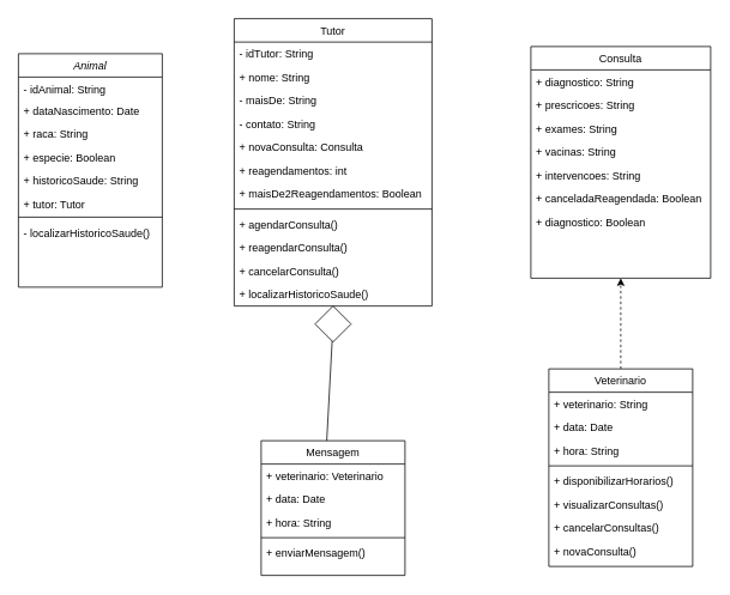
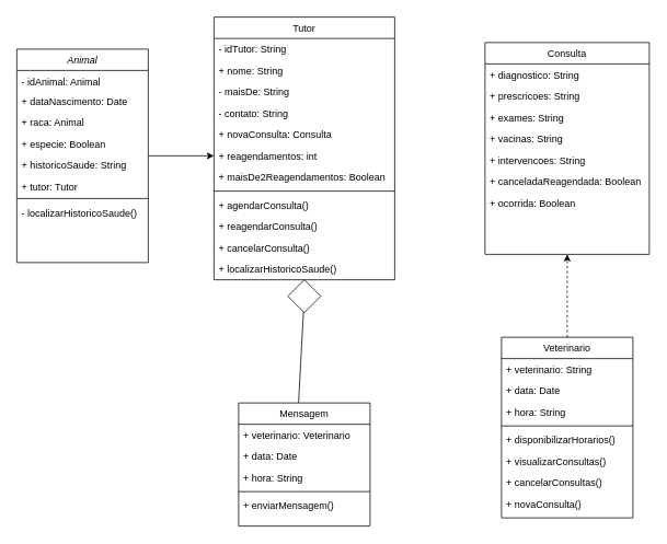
  <mxCell id="0" />
  <mxCell id="1" parent="0" />
+ <mxCell id="2" style="edgeStyle=orthogonalEdgeStyle;rounded=0;orthogonalLoop=1;jettySize=auto;html=1;entryX=0;entryY=0.5;entryDx=0;entryDy=0;targetPerimeterSpacing=0;" edge="1" parent="1" source="3" target="18"><mxGeometry relative="1" as="geometry" /></mxCell>
  <mxCell id="3" value="Animal" style="swimlane;fontStyle=2;align=center;verticalAlign=top;childLayout=stackLayout;horizontal=1;startSize=26;horizontalStack=0;resizeParent=1;resizeLast=0;collapsible=1;marginBottom=0;rounded=0;shadow=0;strokeWidth=1;" parent="1" vertex="1"><mxGeometry x="20" y="59" width="160" height="260" as="geometry"><mxRectangle x="230" y="140" width="160" height="26" as="alternateBounds" /></mxGeometry></mxCell>
- <mxCell id="4" value="- idAnimal: String" style="text;align=left;verticalAlign=top;spacingLeft=4;spacingRight=4;overflow=hidden;rotatable=0;points=[[0,0.5],[1,0.5]];portConstraint=eastwest;rounded=0;shadow=0;html=0;" parent="3" vertex="1"><mxGeometry y="26" width="160" height="24" as="geometry" /></mxCell>
+ <mxCell id="4" value="- idAnimal: Animal" style="text;align=left;verticalAlign=top;spacingLeft=4;spacingRight=4;overflow=hidden;rotatable=0;points=[[0,0.5],[1,0.5]];portConstraint=eastwest;rounded=0;shadow=0;html=0;" parent="3" vertex="1"><mxGeometry y="26" width="160" height="24" as="geometry" /></mxCell>
  <mxCell id="5" value="+ dataNascimento: Date" style="text;align=left;verticalAlign=top;spacingLeft=4;spacingRight=4;overflow=hidden;rotatable=0;points=[[0,0.5],[1,0.5]];portConstraint=eastwest;rounded=0;shadow=0;html=0;" parent="3" vertex="1"><mxGeometry y="50" width="160" height="26" as="geometry" /></mxCell>
- <mxCell id="6" value="+ raca: String" style="text;align=left;verticalAlign=top;spacingLeft=4;spacingRight=4;overflow=hidden;rotatable=0;points=[[0,0.5],[1,0.5]];portConstraint=eastwest;rounded=0;shadow=0;html=0;" parent="3" vertex="1"><mxGeometry y="76" width="160" height="26" as="geometry" /></mxCell>
+ <mxCell id="6" value="+ raca: Animal" style="text;align=left;verticalAlign=top;spacingLeft=4;spacingRight=4;overflow=hidden;rotatable=0;points=[[0,0.5],[1,0.5]];portConstraint=eastwest;rounded=0;shadow=0;html=0;" parent="3" vertex="1"><mxGeometry y="76" width="160" height="26" as="geometry" /></mxCell>
  <mxCell id="7" value="+ especie: Boolean" style="text;align=left;verticalAlign=top;spacingLeft=4;spacingRight=4;overflow=hidden;rotatable=0;points=[[0,0.5],[1,0.5]];portConstraint=eastwest;" parent="3" vertex="1"><mxGeometry y="102" width="160" height="26" as="geometry" /></mxCell>
  <mxCell id="8" value="+ historicoSaude: String" style="text;align=left;verticalAlign=top;spacingLeft=4;spacingRight=4;overflow=hidden;rotatable=0;points=[[0,0.5],[1,0.5]];portConstraint=eastwest;rounded=0;shadow=0;html=0;" parent="3" vertex="1"><mxGeometry y="128" width="160" height="26" as="geometry" /></mxCell>
  <mxCell id="9" value="+ tutor: Tutor" style="text;align=left;verticalAlign=top;spacingLeft=4;spacingRight=4;overflow=hidden;rotatable=0;points=[[0,0.5],[1,0.5]];portConstraint=eastwest;rounded=0;shadow=0;html=0;" parent="3" vertex="1"><mxGeometry y="154" width="160" height="24" as="geometry" /></mxCell>
  <mxCell id="10" value="" style="line;html=1;strokeWidth=1;align=left;verticalAlign=middle;spacingTop=-1;spacingLeft=3;spacingRight=3;rotatable=0;labelPosition=right;points=[];portConstraint=eastwest;" parent="3" vertex="1"><mxGeometry y="178" width="160" height="8" as="geometry" /></mxCell>
  <mxCell id="11" value="- localizarHistoricoSaude()" style="text;align=left;verticalAlign=top;spacingLeft=4;spacingRight=4;overflow=hidden;rotatable=0;points=[[0,0.5],[1,0.5]];portConstraint=eastwest;rounded=0;shadow=0;html=0;" parent="3" vertex="1"><mxGeometry y="186" width="160" height="24" as="geometry" /></mxCell>
  <mxCell id="12" value="Tutor" style="swimlane;fontStyle=0;align=center;verticalAlign=top;childLayout=stackLayout;horizontal=1;startSize=26;horizontalStack=0;resizeParent=1;resizeLast=0;collapsible=1;marginBottom=0;rounded=0;shadow=0;strokeWidth=1;" parent="1" vertex="1"><mxGeometry x="260" y="20" width="220" height="320" as="geometry"><mxRectangle x="550" y="140" width="160" height="26" as="alternateBounds" /></mxGeometry></mxCell>
  <mxCell id="13" value="- idTutor: String" style="text;align=left;verticalAlign=top;spacingLeft=4;spacingRight=4;overflow=hidden;rotatable=0;points=[[0,0.5],[1,0.5]];portConstraint=eastwest;rounded=0;shadow=0;html=0;" parent="12" vertex="1"><mxGeometry y="26" width="220" height="26" as="geometry" /></mxCell>
  <mxCell id="14" value="+ nome: String" style="text;align=left;verticalAlign=top;spacingLeft=4;spacingRight=4;overflow=hidden;rotatable=0;points=[[0,0.5],[1,0.5]];portConstraint=eastwest;" parent="12" vertex="1"><mxGeometry y="52" width="220" height="26" as="geometry" /></mxCell>
  <mxCell id="15" value="- maisDe: String" style="text;align=left;verticalAlign=top;spacingLeft=4;spacingRight=4;overflow=hidden;rotatable=0;points=[[0,0.5],[1,0.5]];portConstraint=eastwest;rounded=0;shadow=0;html=0;" parent="12" vertex="1"><mxGeometry y="78" width="220" height="26" as="geometry" /></mxCell>
  <mxCell id="16" value="- contato: String" style="text;align=left;verticalAlign=top;spacingLeft=4;spacingRight=4;overflow=hidden;rotatable=0;points=[[0,0.5],[1,0.5]];portConstraint=eastwest;rounded=0;shadow=0;html=0;" parent="12" vertex="1"><mxGeometry y="104" width="220" height="26" as="geometry" /></mxCell>
  <mxCell id="17" value="+ novaConsulta: Consulta" style="text;align=left;verticalAlign=top;spacingLeft=4;spacingRight=4;overflow=hidden;rotatable=0;points=[[0,0.5],[1,0.5]];portConstraint=eastwest;rounded=0;shadow=0;html=0;" vertex="1" parent="12"><mxGeometry y="130" width="220" height="26" as="geometry" /></mxCell>
  <mxCell id="18" value="+ reagendamentos: int" style="text;align=left;verticalAlign=top;spacingLeft=4;spacingRight=4;overflow=hidden;rotatable=0;points=[[0,0.5],[1,0.5]];portConstraint=eastwest;rounded=0;shadow=0;html=0;" vertex="1" parent="12"><mxGeometry y="156" width="220" height="26" as="geometry" /></mxCell>
  <mxCell id="19" value="+ maisDe2Reagendamentos: Boolean" style="text;align=left;verticalAlign=top;spacingLeft=4;spacingRight=4;overflow=hidden;rotatable=0;points=[[0,0.5],[1,0.5]];portConstraint=eastwest;rounded=0;shadow=0;html=0;" vertex="1" parent="12"><mxGeometry y="182" width="220" height="26" as="geometry" /></mxCell>
  <mxCell id="20" value="" style="line;html=1;strokeWidth=1;align=left;verticalAlign=middle;spacingTop=-1;spacingLeft=3;spacingRight=3;rotatable=0;labelPosition=right;points=[];portConstraint=eastwest;" parent="12" vertex="1"><mxGeometry y="208" width="220" height="8" as="geometry" /></mxCell>
  <mxCell id="21" value="+ agendarConsulta()" style="text;align=left;verticalAlign=top;spacingLeft=4;spacingRight=4;overflow=hidden;rotatable=0;points=[[0,0.5],[1,0.5]];portConstraint=eastwest;rounded=0;shadow=0;html=0;" parent="12" vertex="1"><mxGeometry y="216" width="220" height="26" as="geometry" /></mxCell>
  <mxCell id="22" value="+ reagendarConsulta()" style="text;align=left;verticalAlign=top;spacingLeft=4;spacingRight=4;overflow=hidden;rotatable=0;points=[[0,0.5],[1,0.5]];portConstraint=eastwest;rounded=0;shadow=0;html=0;" vertex="1" parent="12"><mxGeometry y="242" width="220" height="26" as="geometry" /></mxCell>
  <mxCell id="23" value="+ cancelarConsulta()" style="text;align=left;verticalAlign=top;spacingLeft=4;spacingRight=4;overflow=hidden;rotatable=0;points=[[0,0.5],[1,0.5]];portConstraint=eastwest;rounded=0;shadow=0;html=0;" vertex="1" parent="12"><mxGeometry y="268" width="220" height="26" as="geometry" /></mxCell>
  <mxCell id="24" value="+ localizarHistoricoSaude()" style="text;align=left;verticalAlign=top;spacingLeft=4;spacingRight=4;overflow=hidden;rotatable=0;points=[[0,0.5],[1,0.5]];portConstraint=eastwest;rounded=0;shadow=0;html=0;" vertex="1" parent="12"><mxGeometry y="294" width="220" height="26" as="geometry" /></mxCell>
  <mxCell id="25" value="Consulta" style="swimlane;fontStyle=0;align=center;verticalAlign=top;childLayout=stackLayout;horizontal=1;startSize=26;horizontalStack=0;resizeParent=1;resizeLast=0;collapsible=1;marginBottom=0;rounded=0;shadow=0;strokeWidth=1;" parent="1" vertex="1"><mxGeometry x="590" y="51" width="200" height="258" as="geometry"><mxRectangle x="550" y="140" width="160" height="26" as="alternateBounds" /></mxGeometry></mxCell>
  <mxCell id="26" value="+ diagnostico: String" style="text;align=left;verticalAlign=top;spacingLeft=4;spacingRight=4;overflow=hidden;rotatable=0;points=[[0,0.5],[1,0.5]];portConstraint=eastwest;rounded=0;shadow=0;html=0;" parent="25" vertex="1"><mxGeometry y="26" width="200" height="26" as="geometry" /></mxCell>
  <mxCell id="27" value="+ prescricoes: String" style="text;align=left;verticalAlign=top;spacingLeft=4;spacingRight=4;overflow=hidden;rotatable=0;points=[[0,0.5],[1,0.5]];portConstraint=eastwest;" parent="25" vertex="1"><mxGeometry y="52" width="200" height="26" as="geometry" /></mxCell>
  <mxCell id="28" value="+ exames: String" style="text;align=left;verticalAlign=top;spacingLeft=4;spacingRight=4;overflow=hidden;rotatable=0;points=[[0,0.5],[1,0.5]];portConstraint=eastwest;rounded=0;shadow=0;html=0;" parent="25" vertex="1"><mxGeometry y="78" width="200" height="26" as="geometry" /></mxCell>
  <mxCell id="29" value="+ vacinas: String" style="text;align=left;verticalAlign=top;spacingLeft=4;spacingRight=4;overflow=hidden;rotatable=0;points=[[0,0.5],[1,0.5]];portConstraint=eastwest;rounded=0;shadow=0;html=0;" parent="25" vertex="1"><mxGeometry y="104" width="200" height="26" as="geometry" /></mxCell>
  <mxCell id="30" value="+ intervencoes: String" style="text;align=left;verticalAlign=top;spacingLeft=4;spacingRight=4;overflow=hidden;rotatable=0;points=[[0,0.5],[1,0.5]];portConstraint=eastwest;rounded=0;shadow=0;html=0;" parent="25" vertex="1"><mxGeometry y="130" width="200" height="26" as="geometry" /></mxCell>
  <mxCell id="31" value="+ canceladaReagendada: Boolean" style="text;align=left;verticalAlign=top;spacingLeft=4;spacingRight=4;overflow=hidden;rotatable=0;points=[[0,0.5],[1,0.5]];portConstraint=eastwest;rounded=0;shadow=0;html=0;" vertex="1" parent="25"><mxGeometry y="156" width="200" height="26" as="geometry" /></mxCell>
- <mxCell id="32" value="+ diagnostico: Boolean" style="text;align=left;verticalAlign=top;spacingLeft=4;spacingRight=4;overflow=hidden;rotatable=0;points=[[0,0.5],[1,0.5]];portConstraint=eastwest;rounded=0;shadow=0;html=0;" vertex="1" parent="25"><mxGeometry y="182" width="200" height="30" as="geometry" /></mxCell>
+ <mxCell id="32" value="+ ocorrida: Boolean" style="text;align=left;verticalAlign=top;spacingLeft=4;spacingRight=4;overflow=hidden;rotatable=0;points=[[0,0.5],[1,0.5]];portConstraint=eastwest;rounded=0;shadow=0;html=0;" vertex="1" parent="25"><mxGeometry y="182" width="200" height="30" as="geometry" /></mxCell>
  <mxCell id="33" value="Mensagem" style="swimlane;fontStyle=0;align=center;verticalAlign=top;childLayout=stackLayout;horizontal=1;startSize=26;horizontalStack=0;resizeParent=1;resizeLast=0;collapsible=1;marginBottom=0;rounded=0;shadow=0;strokeWidth=1;" vertex="1" parent="1"><mxGeometry x="290" y="490" width="160" height="150" as="geometry"><mxRectangle x="130" y="380" width="160" height="26" as="alternateBounds" /></mxGeometry></mxCell>
  <mxCell id="34" value="+ veterinario: Veterinario" style="text;align=left;verticalAlign=top;spacingLeft=4;spacingRight=4;overflow=hidden;rotatable=0;points=[[0,0.5],[1,0.5]];portConstraint=eastwest;" vertex="1" parent="33"><mxGeometry y="26" width="160" height="26" as="geometry" /></mxCell>
  <mxCell id="35" value="+ data: Date" style="text;align=left;verticalAlign=top;spacingLeft=4;spacingRight=4;overflow=hidden;rotatable=0;points=[[0,0.5],[1,0.5]];portConstraint=eastwest;" vertex="1" parent="33"><mxGeometry y="52" width="160" height="26" as="geometry" /></mxCell>
  <mxCell id="36" value="+ hora: String" style="text;align=left;verticalAlign=top;spacingLeft=4;spacingRight=4;overflow=hidden;rotatable=0;points=[[0,0.5],[1,0.5]];portConstraint=eastwest;" vertex="1" parent="33"><mxGeometry y="78" width="160" height="26" as="geometry" /></mxCell>
  <mxCell id="37" value="" style="line;html=1;strokeWidth=1;align=left;verticalAlign=middle;spacingTop=-1;spacingLeft=3;spacingRight=3;rotatable=0;labelPosition=right;points=[];portConstraint=eastwest;" vertex="1" parent="33"><mxGeometry y="104" width="160" height="8" as="geometry" /></mxCell>
  <mxCell id="38" value="+ enviarMensagem()" style="text;align=left;verticalAlign=top;spacingLeft=4;spacingRight=4;overflow=hidden;rotatable=0;points=[[0,0.5],[1,0.5]];portConstraint=eastwest;" vertex="1" parent="33"><mxGeometry y="112" width="160" height="26" as="geometry" /></mxCell>
  <mxCell id="39" style="edgeStyle=orthogonalEdgeStyle;rounded=0;orthogonalLoop=1;jettySize=auto;html=1;entryX=0.5;entryY=1;entryDx=0;entryDy=0;dashed=1;" edge="1" parent="1" source="40" target="25"><mxGeometry relative="1" as="geometry" /></mxCell>
  <mxCell id="40" value="Veterinario" style="swimlane;fontStyle=0;align=center;verticalAlign=top;childLayout=stackLayout;horizontal=1;startSize=26;horizontalStack=0;resizeParent=1;resizeLast=0;collapsible=1;marginBottom=0;rounded=0;shadow=0;strokeWidth=1;" vertex="1" parent="1"><mxGeometry x="610" y="410" width="160" height="220" as="geometry"><mxRectangle x="130" y="380" width="160" height="26" as="alternateBounds" /></mxGeometry></mxCell>
  <mxCell id="41" value="+ veterinario: String" style="text;align=left;verticalAlign=top;spacingLeft=4;spacingRight=4;overflow=hidden;rotatable=0;points=[[0,0.5],[1,0.5]];portConstraint=eastwest;" vertex="1" parent="40"><mxGeometry y="26" width="160" height="26" as="geometry" /></mxCell>
  <mxCell id="42" value="+ data: Date" style="text;align=left;verticalAlign=top;spacingLeft=4;spacingRight=4;overflow=hidden;rotatable=0;points=[[0,0.5],[1,0.5]];portConstraint=eastwest;" vertex="1" parent="40"><mxGeometry y="52" width="160" height="26" as="geometry" /></mxCell>
  <mxCell id="43" value="+ hora: String" style="text;align=left;verticalAlign=top;spacingLeft=4;spacingRight=4;overflow=hidden;rotatable=0;points=[[0,0.5],[1,0.5]];portConstraint=eastwest;" vertex="1" parent="40"><mxGeometry y="78" width="160" height="26" as="geometry" /></mxCell>
  <mxCell id="44" value="" style="line;html=1;strokeWidth=1;align=left;verticalAlign=middle;spacingTop=-1;spacingLeft=3;spacingRight=3;rotatable=0;labelPosition=right;points=[];portConstraint=eastwest;" vertex="1" parent="40"><mxGeometry y="104" width="160" height="8" as="geometry" /></mxCell>
  <mxCell id="45" value="+ disponibilizarHorarios()" style="text;align=left;verticalAlign=top;spacingLeft=4;spacingRight=4;overflow=hidden;rotatable=0;points=[[0,0.5],[1,0.5]];portConstraint=eastwest;" vertex="1" parent="40"><mxGeometry y="112" width="160" height="26" as="geometry" /></mxCell>
  <mxCell id="46" value="+ visualizarConsultas()" style="text;align=left;verticalAlign=top;spacingLeft=4;spacingRight=4;overflow=hidden;rotatable=0;points=[[0,0.5],[1,0.5]];portConstraint=eastwest;" vertex="1" parent="40"><mxGeometry y="138" width="160" height="26" as="geometry" /></mxCell>
  <mxCell id="47" value="+ cancelarConsultas()" style="text;align=left;verticalAlign=top;spacingLeft=4;spacingRight=4;overflow=hidden;rotatable=0;points=[[0,0.5],[1,0.5]];portConstraint=eastwest;" vertex="1" parent="40"><mxGeometry y="164" width="160" height="26" as="geometry" /></mxCell>
  <mxCell id="48" value="+ novaConsulta()" style="text;align=left;verticalAlign=top;spacingLeft=4;spacingRight=4;overflow=hidden;rotatable=0;points=[[0,0.5],[1,0.5]];portConstraint=eastwest;" vertex="1" parent="40"><mxGeometry y="190" width="160" height="26" as="geometry" /></mxCell>
  <mxCell id="49" value="" style="rhombus;whiteSpace=wrap;html=1;" vertex="1" parent="1"><mxGeometry x="350" y="340" width="40" height="40" as="geometry" /></mxCell>
  <mxCell id="50" value="" style="endArrow=none;html=1;rounded=0;exitX=0.456;exitY=0;exitDx=0;exitDy=0;exitPerimeter=0;" edge="1" parent="1" source="33" target="49"><mxGeometry width="50" height="50" relative="1" as="geometry"><mxPoint x="380" y="380" as="sourcePoint" /><mxPoint x="430" y="330" as="targetPoint" /></mxGeometry></mxCell>
